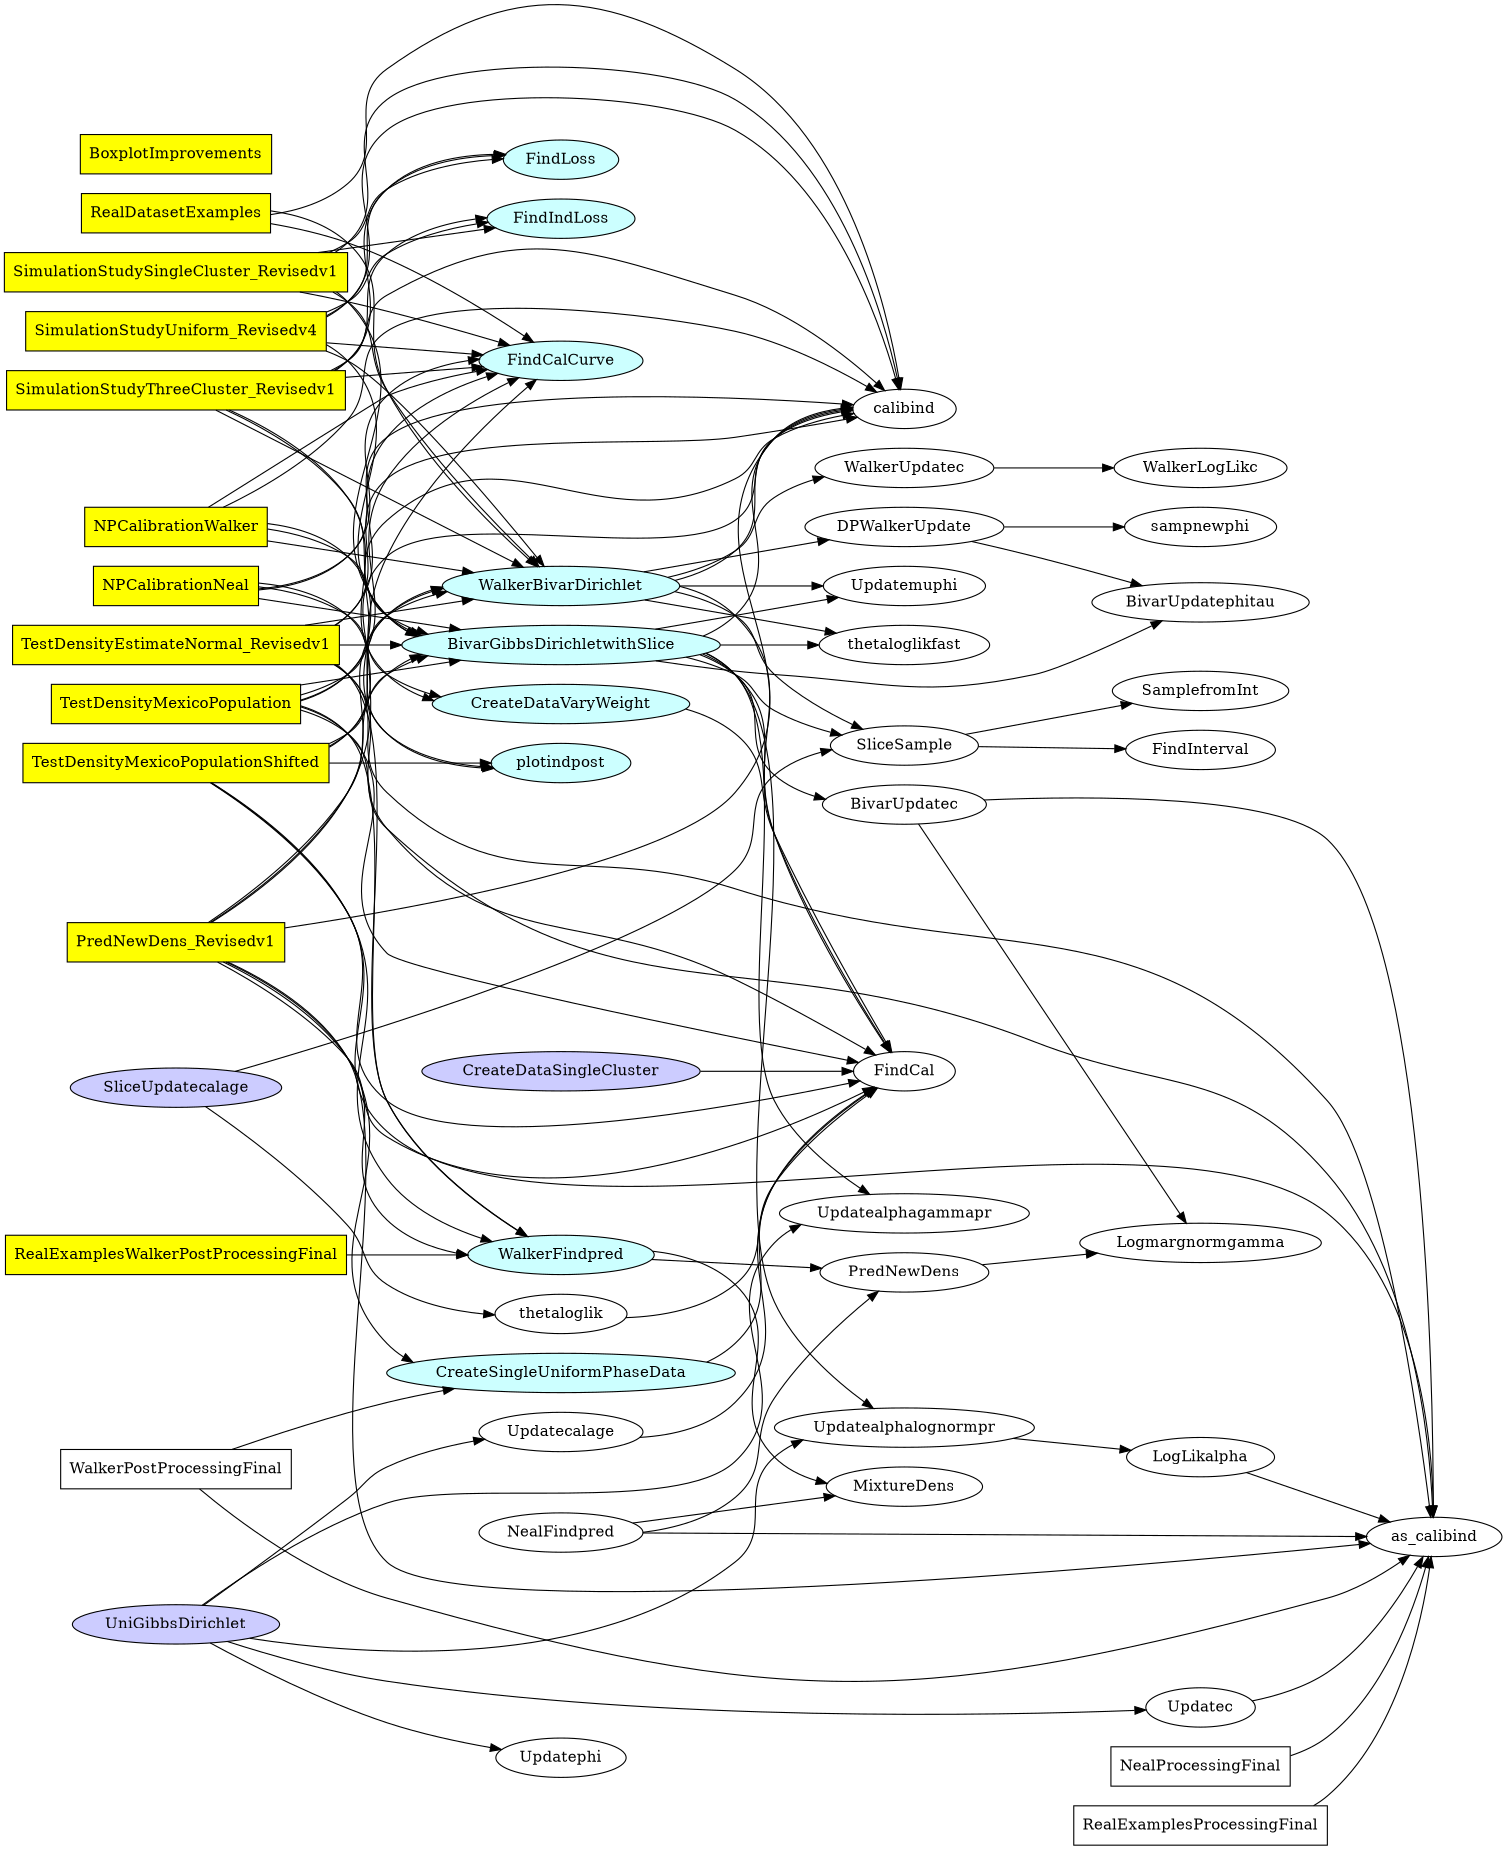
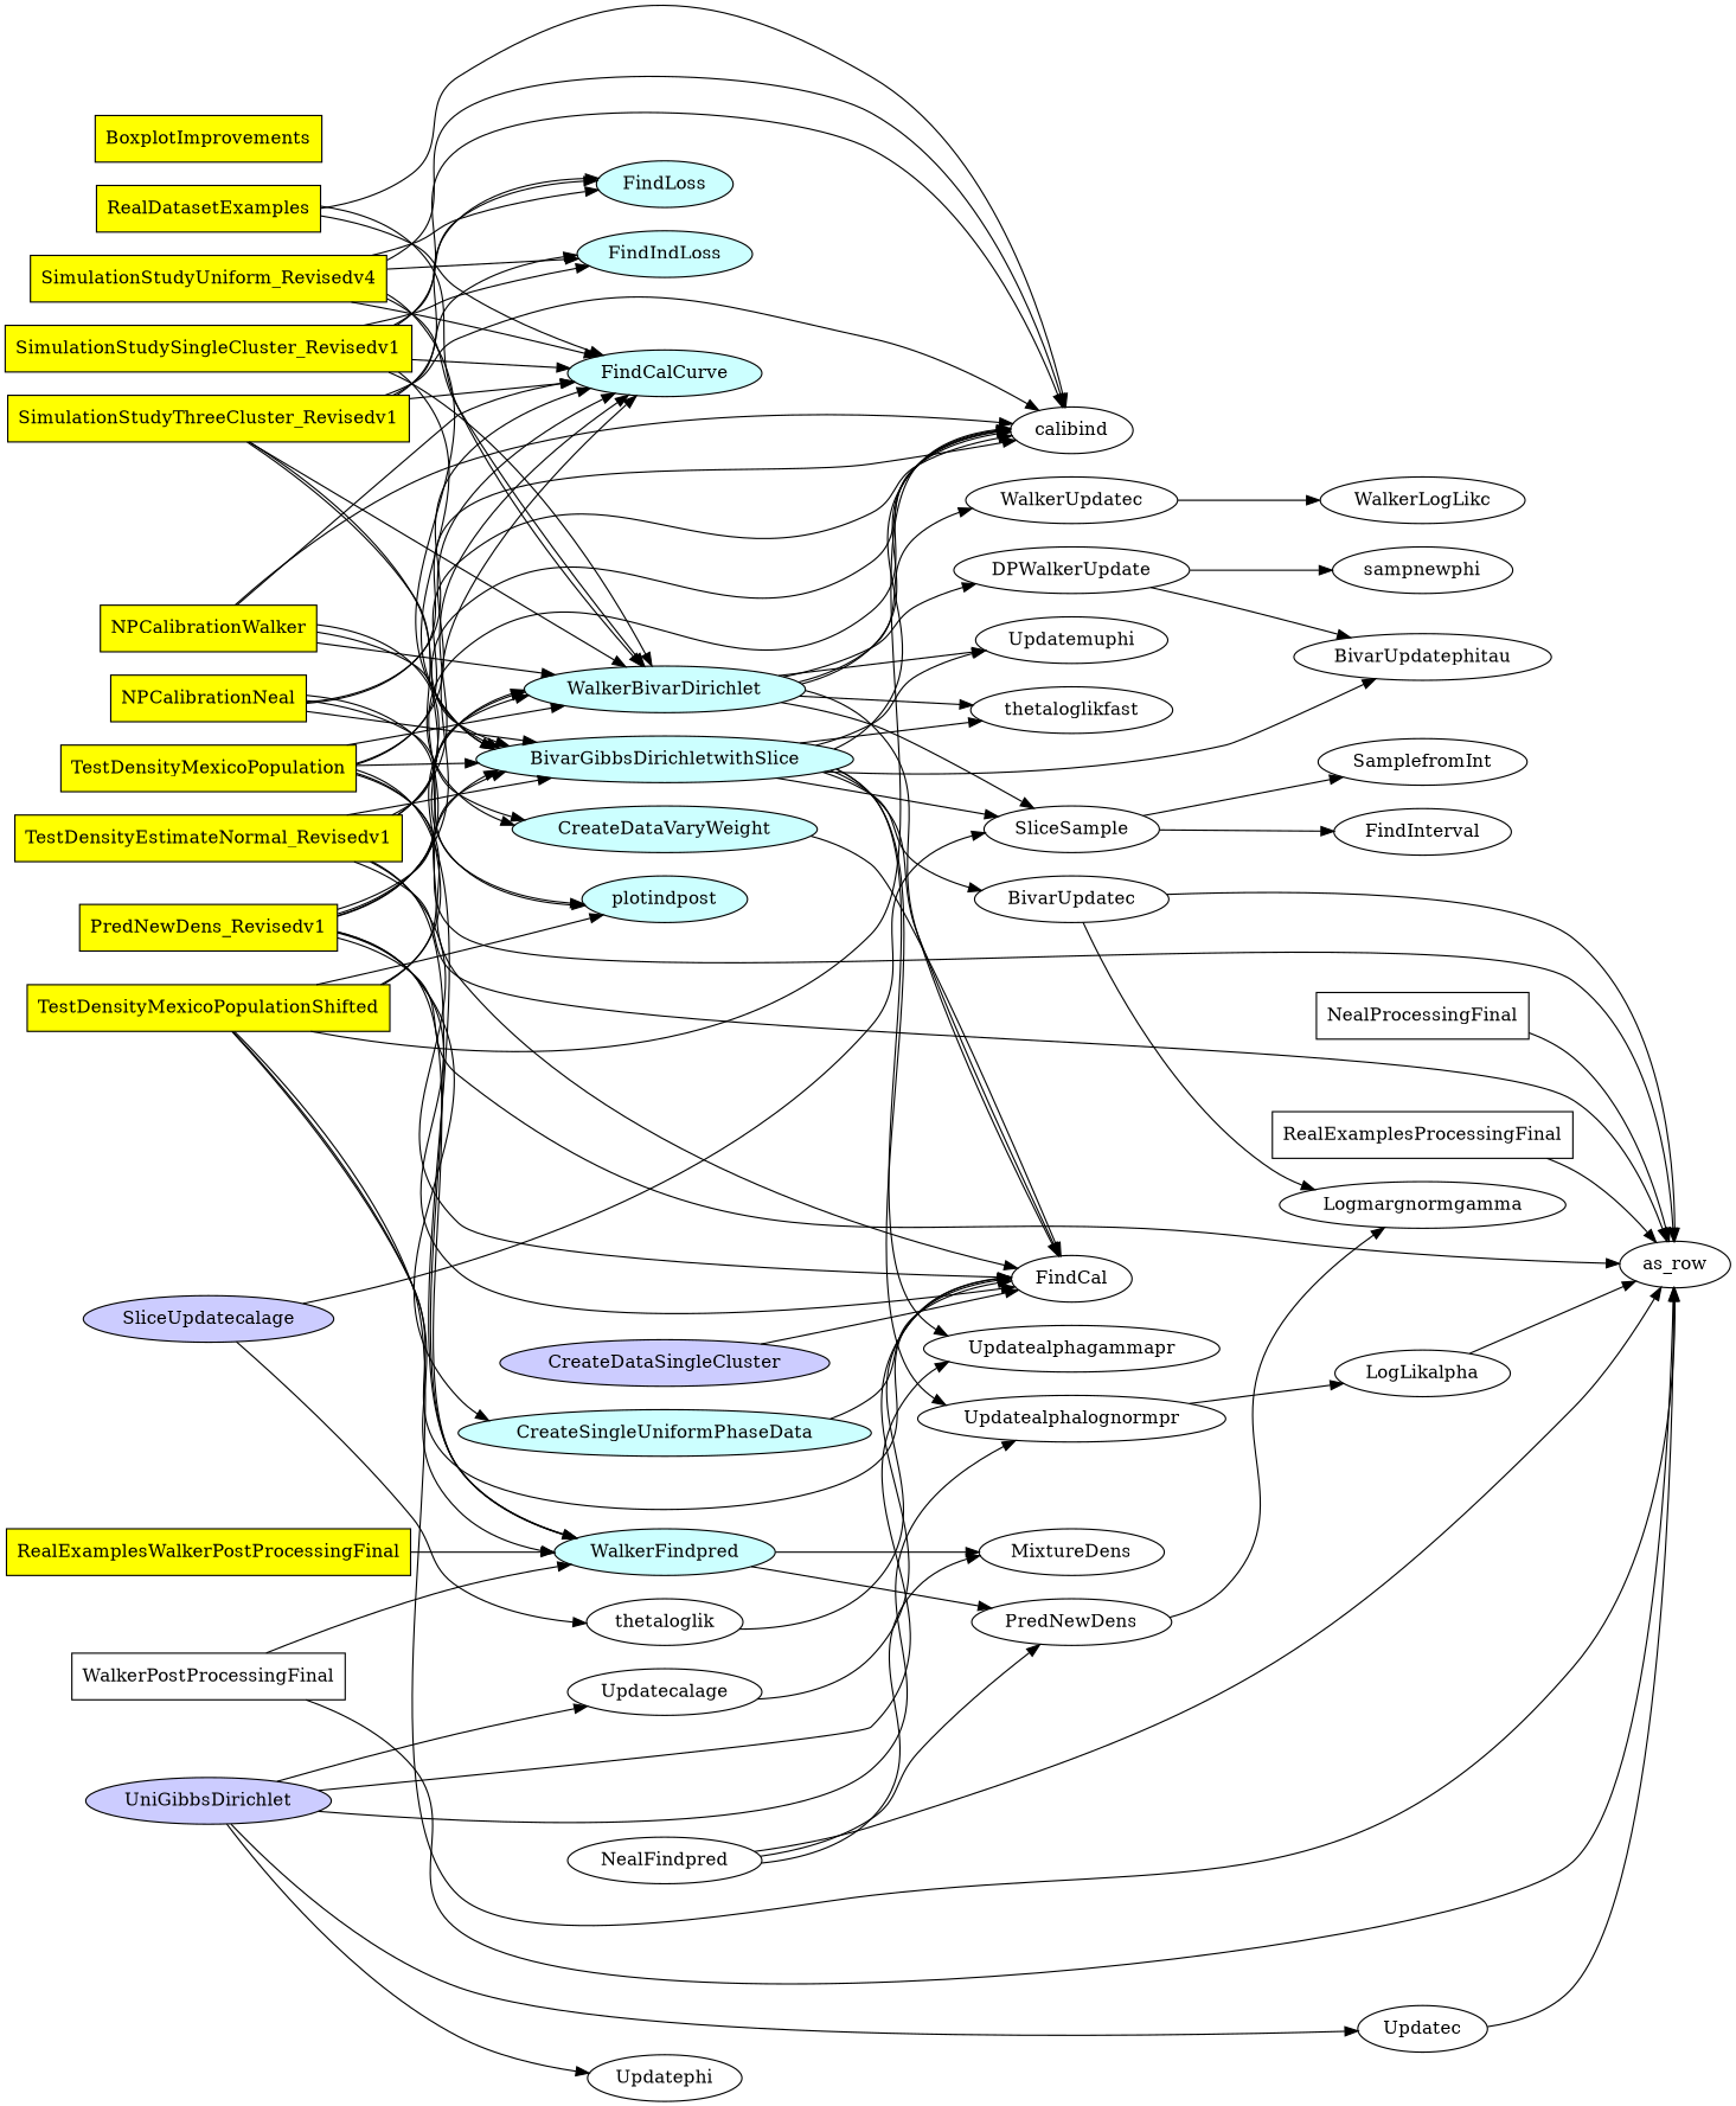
  digraph {
    rankdir=LR
    node [shape=ellipse]
    NPCalibrationWalker [fillcolor="#FFFF00" shape=box style=filled]
    BivarGibbsDirichletwithSlice [fillcolor="#CCFFFF" style=filled]
    calibind
    FindCalCurve [fillcolor="#CCFFFF" style=filled]
    plotindpost [fillcolor="#CCFFFF" style=filled]
    WalkerBivarDirichlet [fillcolor="#CCFFFF" style=filled]
    FindCal
    BivarUpdatec
    BivarUpdatephitau
    SliceSample
    thetaloglikfast
    Updatealphagammapr
    Updatealphalognormpr
    Updatemuphi
    DPWalkerUpdate
    WalkerUpdatec
    NPCalibrationNeal [fillcolor="#FFFF00" shape=box style=filled]
    CreateDataVaryWeight [fillcolor="#CCFFFF" style=filled]
    SimulationStudySingleCluster_Revisedv1 [fillcolor="#FFFF00" shape=box style=filled]
    FindIndLoss [fillcolor="#CCFFFF" style=filled]
    FindLoss [fillcolor="#CCFFFF" style=filled]
    SimulationStudyThreeCluster_Revisedv1 [fillcolor="#FFFF00" shape=box style=filled]
    n23 [fillcolor="#FFFF00" label=SimulationStudyUniform_Revisedv4 shape=box style=filled]
    TestDensityEstimateNormal_Revisedv1 [fillcolor="#FFFF00" shape=box style=filled]
-   as_row [label=as_calibind]
+   as_row
    WalkerFindpred [fillcolor="#CCFFFF" style=filled]
    MixtureDens
    PredNewDens
    n29 [fillcolor="#FFFF00" label=PredNewDens_Revisedv1 shape=box style=filled]
    CreateSingleUniformPhaseData [fillcolor="#CCFFFF" style=filled]
    TestDensityMexicoPopulation [fillcolor="#FFFF00" shape=box style=filled]
    TestDensityMexicoPopulationShifted [fillcolor="#FFFF00" shape=box style=filled]
    RealDatasetExamples [fillcolor="#FFFF00" shape=box style=filled]
    RealExamplesWalkerPostProcessingFinal [fillcolor="#FFFF00" shape=box style=filled]
    BoxplotImprovements [fillcolor="#FFFF00" shape=box style=filled]
    NealProcessingFinal [shape=box]
    RealExamplesProcessingFinal [shape=box]
    WalkerPostProcessingFinal [shape=box]
    Logmargnormgamma
    FindInterval
    SamplefromInt
    LogLikalpha
    CreateDataSingleCluster [fillcolor="#CCCCFF" style=filled]
    sampnewphi
    NealFindpred
    SliceUpdatecalage [fillcolor="#CCCCFF" style=filled]
    thetaloglik
    UniGibbsDirichlet [fillcolor="#CCCCFF" style=filled]
    Updatec
    Updatecalage
    Updatephi
    WalkerLogLikc
    NPCalibrationWalker -> BivarGibbsDirichletwithSlice
    NPCalibrationWalker -> calibind
    NPCalibrationWalker -> FindCalCurve
    NPCalibrationWalker -> plotindpost
    NPCalibrationWalker -> WalkerBivarDirichlet
    BivarGibbsDirichletwithSlice -> calibind
    BivarGibbsDirichletwithSlice -> FindCal
    BivarGibbsDirichletwithSlice -> BivarUpdatec
    BivarGibbsDirichletwithSlice -> BivarUpdatephitau
    BivarGibbsDirichletwithSlice -> SliceSample
    BivarGibbsDirichletwithSlice -> thetaloglikfast
    BivarGibbsDirichletwithSlice -> Updatealphagammapr
    BivarGibbsDirichletwithSlice -> Updatealphalognormpr
    BivarGibbsDirichletwithSlice -> Updatemuphi
    WalkerBivarDirichlet -> calibind
    WalkerBivarDirichlet -> FindCal
    WalkerBivarDirichlet -> SliceSample
    WalkerBivarDirichlet -> thetaloglikfast
    WalkerBivarDirichlet -> Updatemuphi
    WalkerBivarDirichlet -> DPWalkerUpdate
    WalkerBivarDirichlet -> WalkerUpdatec
    BivarUpdatec -> as_row
    BivarUpdatec -> Logmargnormgamma
    SliceSample -> FindInterval
    SliceSample -> SamplefromInt
    Updatealphalognormpr -> LogLikalpha
    DPWalkerUpdate -> BivarUpdatephitau
    DPWalkerUpdate -> sampnewphi
    WalkerUpdatec -> WalkerLogLikc
    NPCalibrationNeal -> BivarGibbsDirichletwithSlice
    NPCalibrationNeal -> calibind
    NPCalibrationNeal -> FindCalCurve
    NPCalibrationNeal -> plotindpost
    NPCalibrationNeal -> CreateDataVaryWeight
    CreateDataVaryWeight -> FindCal
    SimulationStudySingleCluster_Revisedv1 -> BivarGibbsDirichletwithSlice
    SimulationStudySingleCluster_Revisedv1 -> calibind
    SimulationStudySingleCluster_Revisedv1 -> FindCalCurve
    SimulationStudySingleCluster_Revisedv1 -> WalkerBivarDirichlet
    SimulationStudySingleCluster_Revisedv1 -> FindIndLoss
    SimulationStudySingleCluster_Revisedv1 -> FindLoss
    SimulationStudyThreeCluster_Revisedv1 -> BivarGibbsDirichletwithSlice
    SimulationStudyThreeCluster_Revisedv1 -> calibind
    SimulationStudyThreeCluster_Revisedv1 -> FindCalCurve
    SimulationStudyThreeCluster_Revisedv1 -> WalkerBivarDirichlet
    SimulationStudyThreeCluster_Revisedv1 -> CreateDataVaryWeight
    SimulationStudyThreeCluster_Revisedv1 -> FindIndLoss
    SimulationStudyThreeCluster_Revisedv1 -> FindLoss
    n23 -> BivarGibbsDirichletwithSlice
    n23 -> calibind
    n23 -> FindCalCurve
    n23 -> WalkerBivarDirichlet
    n23 -> FindIndLoss
    n23 -> FindLoss
    TestDensityEstimateNormal_Revisedv1 -> BivarGibbsDirichletwithSlice
    TestDensityEstimateNormal_Revisedv1 -> calibind
    TestDensityEstimateNormal_Revisedv1 -> FindCalCurve
    TestDensityEstimateNormal_Revisedv1 -> WalkerBivarDirichlet
    TestDensityEstimateNormal_Revisedv1 -> FindCal
    TestDensityEstimateNormal_Revisedv1 -> as_row
    TestDensityEstimateNormal_Revisedv1 -> WalkerFindpred
    WalkerFindpred -> MixtureDens
    WalkerFindpred -> PredNewDens
    PredNewDens -> Logmargnormgamma
    n29 -> BivarGibbsDirichletwithSlice
    n29 -> calibind
    n29 -> FindCalCurve
    n29 -> WalkerBivarDirichlet
    n29 -> FindCal
    n29 -> as_row
    n29 -> WalkerFindpred
    n29 -> CreateSingleUniformPhaseData
    CreateSingleUniformPhaseData -> FindCal
    TestDensityMexicoPopulation -> BivarGibbsDirichletwithSlice
    TestDensityMexicoPopulation -> calibind
    TestDensityMexicoPopulation -> FindCalCurve
    TestDensityMexicoPopulation -> WalkerBivarDirichlet
    TestDensityMexicoPopulation -> FindCal
    TestDensityMexicoPopulation -> as_row
    TestDensityMexicoPopulation -> WalkerFindpred
    TestDensityMexicoPopulationShifted -> BivarGibbsDirichletwithSlice
    TestDensityMexicoPopulationShifted -> calibind
    TestDensityMexicoPopulationShifted -> plotindpost
    TestDensityMexicoPopulationShifted -> WalkerBivarDirichlet
    TestDensityMexicoPopulationShifted -> FindCal
    TestDensityMexicoPopulationShifted -> as_row
    TestDensityMexicoPopulationShifted -> WalkerFindpred
    RealDatasetExamples -> calibind
    RealDatasetExamples -> FindCalCurve
    RealDatasetExamples -> WalkerBivarDirichlet
    RealExamplesWalkerPostProcessingFinal -> WalkerFindpred
    NealProcessingFinal -> as_row
    RealExamplesProcessingFinal -> as_row
    WalkerPostProcessingFinal -> as_row
-   WalkerPostProcessingFinal -> CreateSingleUniformPhaseData
+   WalkerPostProcessingFinal -> WalkerFindpred
    LogLikalpha -> as_row
    CreateDataSingleCluster -> FindCal
    NealFindpred -> as_row
    NealFindpred -> MixtureDens
    NealFindpred -> PredNewDens
    SliceUpdatecalage -> SliceSample
    SliceUpdatecalage -> thetaloglik
    thetaloglik -> FindCal
    UniGibbsDirichlet -> Updatealphagammapr
    UniGibbsDirichlet -> Updatealphalognormpr
    UniGibbsDirichlet -> Updatec
    UniGibbsDirichlet -> Updatecalage
    UniGibbsDirichlet -> Updatephi
    Updatec -> as_row
    Updatecalage -> FindCal
  }
